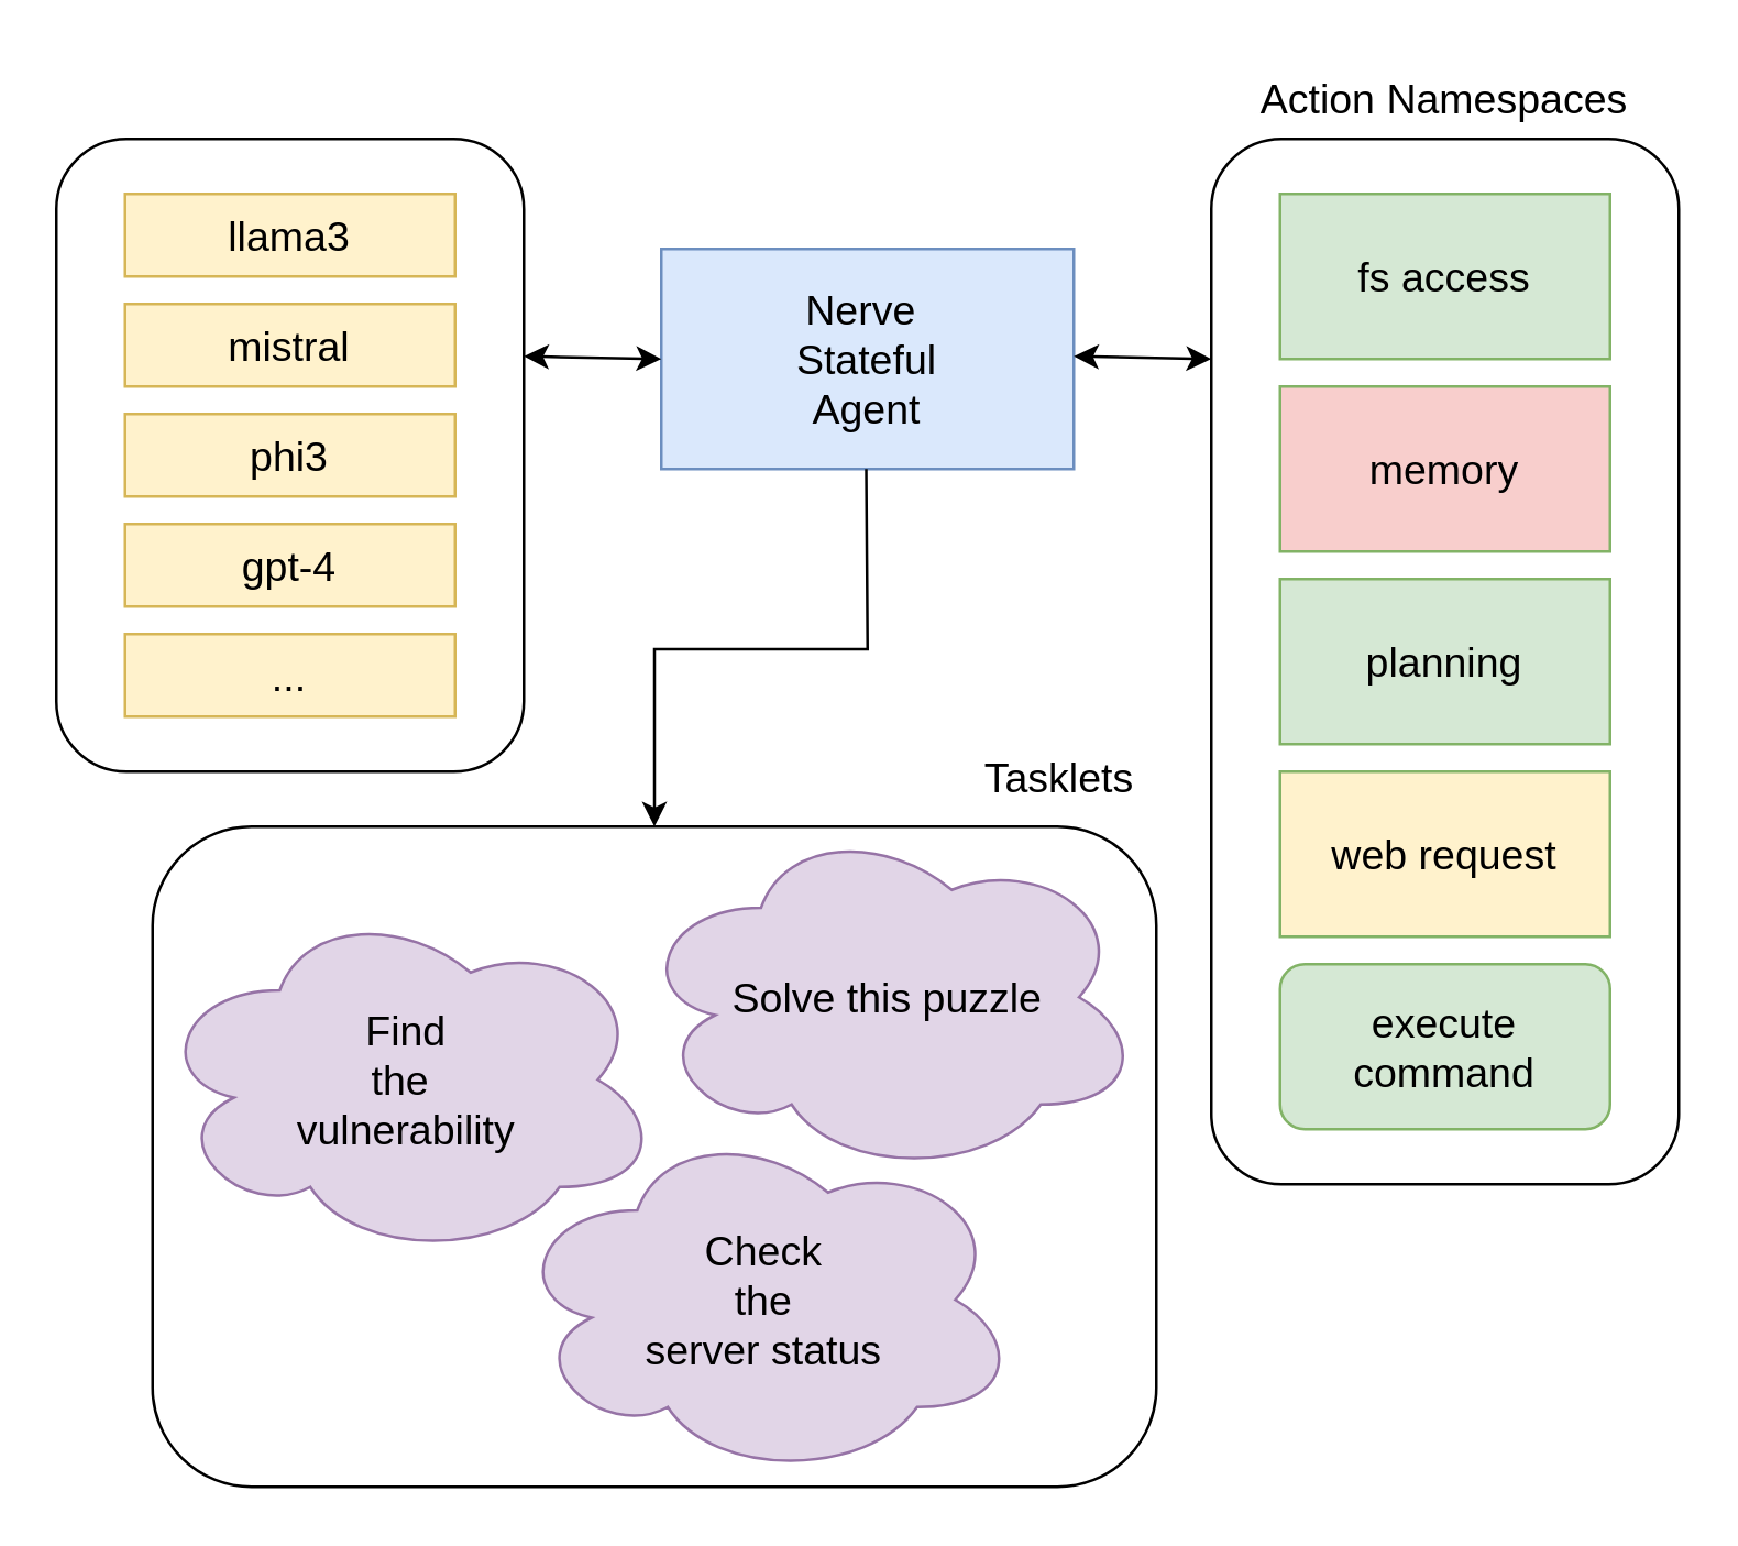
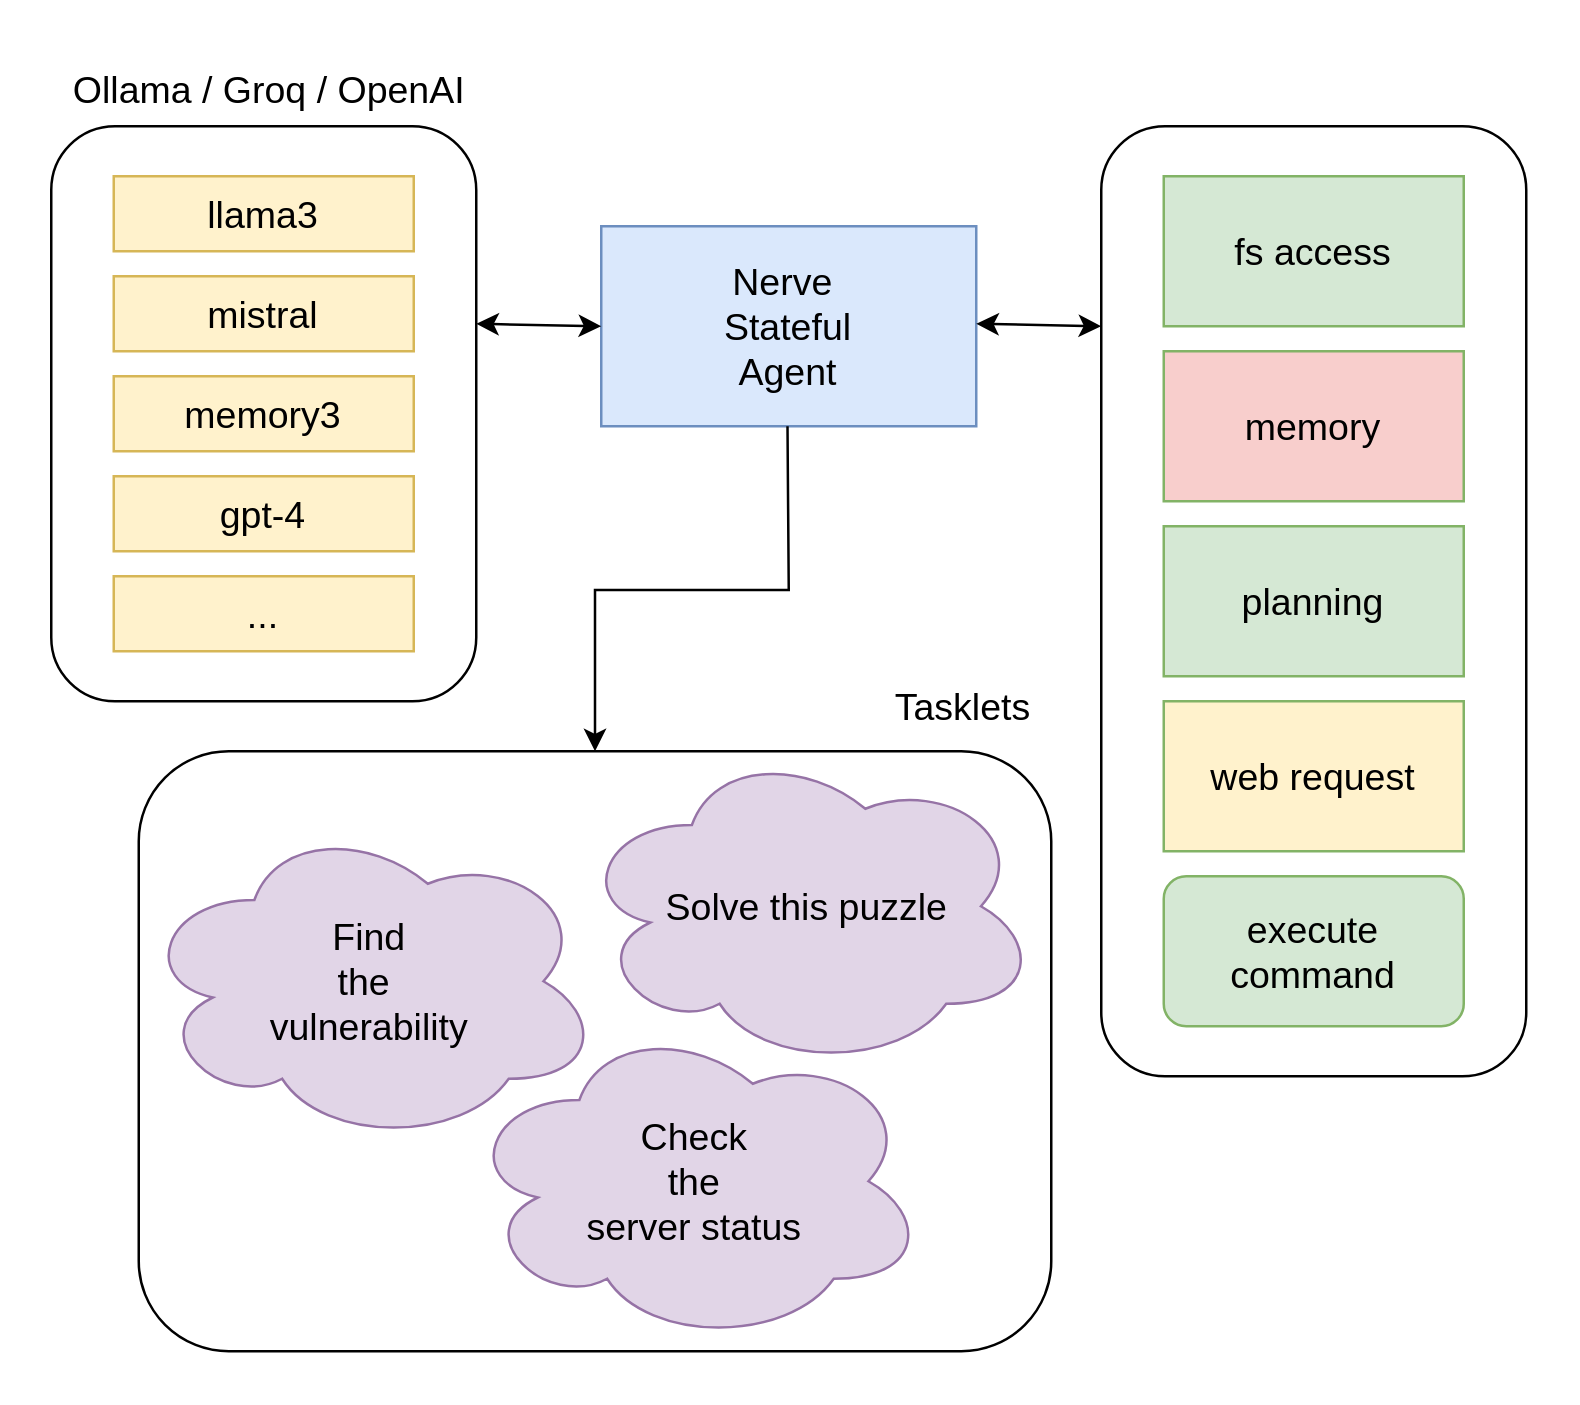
  <mxCell id="0" />
  <mxCell id="1" parent="0" />
  <mxCell id="2" value="" style="rounded=1;whiteSpace=wrap;html=1;" parent="1" vertex="1"><mxGeometry x="55" y="300" width="365" height="240" as="geometry" /></mxCell>
  <mxCell id="3" value="" style="rounded=1;whiteSpace=wrap;html=1;" parent="1" vertex="1"><mxGeometry x="20" y="50" width="170" height="230" as="geometry" /></mxCell>
  <mxCell id="4" value="" style="rounded=1;whiteSpace=wrap;html=1;" parent="1" vertex="1"><mxGeometry x="440" y="50" width="170" height="380" as="geometry" /></mxCell>
  <mxCell id="5" value="&lt;font style=&quot;font-size: 15px;&quot;&gt;Nerve&amp;nbsp;&lt;/font&gt;&lt;div&gt;&lt;font style=&quot;font-size: 15px;&quot;&gt;Stateful&lt;/font&gt;&lt;/div&gt;&lt;div&gt;&lt;font style=&quot;font-size: 15px;&quot;&gt;Agent&lt;/font&gt;&lt;/div&gt;" style="rounded=0;whiteSpace=wrap;html=1;fillColor=#dae8fc;strokeColor=#6c8ebf;" parent="1" vertex="1"><mxGeometry x="240" y="90" width="150" height="80" as="geometry" /></mxCell>
  <mxCell id="6" value="&lt;font style=&quot;font-size: 15px;&quot;&gt;fs access&lt;/font&gt;" style="rounded=0;whiteSpace=wrap;html=1;fillColor=#d5e8d4;strokeColor=#82b366;" parent="1" vertex="1"><mxGeometry x="465" y="70" width="120" height="60" as="geometry" /></mxCell>
  <mxCell id="7" value="&lt;font style=&quot;font-size: 15px;&quot;&gt;memory&lt;/font&gt;" style="rounded=0;whiteSpace=wrap;html=1;fillColor=#f8cecc;strokeColor=#82b366;" parent="1" vertex="1"><mxGeometry x="465" y="140" width="120" height="60" as="geometry" /></mxCell>
  <mxCell id="8" value="&lt;font style=&quot;font-size: 15px;&quot;&gt;planning&lt;/font&gt;" style="rounded=0;whiteSpace=wrap;html=1;fillColor=#d5e8d4;strokeColor=#82b366;" parent="1" vertex="1"><mxGeometry x="465" y="210" width="120" height="60" as="geometry" /></mxCell>
  <mxCell id="9" value="&lt;font style=&quot;font-size: 15px;&quot;&gt;web request&lt;/font&gt;" style="rounded=0;whiteSpace=wrap;html=1;fillColor=#fff2cc;strokeColor=#82b366;" parent="1" vertex="1"><mxGeometry x="465" y="280" width="120" height="60" as="geometry" /></mxCell>
  <mxCell id="10" value="&lt;font style=&quot;font-size: 15px;&quot;&gt;execute command&lt;/font&gt;" style="whiteSpace=wrap;html=1;fillColor=#d5e8d4;strokeColor=#82b366;rounded=1;" parent="1" vertex="1"><mxGeometry x="465" y="350" width="120" height="60" as="geometry" /></mxCell>
- <mxCell id="11" value="Action Namespaces" style="text;html=1;align=center;verticalAlign=middle;whiteSpace=wrap;rounded=0;fontSize=15;fontStyle=0" parent="1" vertex="1"><mxGeometry x="450" y="20" width="150" height="30" as="geometry" /></mxCell>
+ <mxCell id="12" value="Ollama / Groq / OpenAI" style="text;html=1;align=center;verticalAlign=middle;whiteSpace=wrap;rounded=0;fontSize=15;fontStyle=0" parent="1" vertex="1"><mxGeometry x="25" y="20" width="165" height="30" as="geometry" /></mxCell>
  <mxCell id="13" value="&lt;font style=&quot;font-size: 15px;&quot;&gt;llama3&lt;/font&gt;" style="rounded=0;whiteSpace=wrap;html=1;fillColor=#fff2cc;strokeColor=#d6b656;" parent="1" vertex="1"><mxGeometry x="45" y="70" width="120" height="30" as="geometry" /></mxCell>
  <mxCell id="14" value="&lt;font style=&quot;font-size: 15px;&quot;&gt;mistral&lt;/font&gt;" style="rounded=0;whiteSpace=wrap;html=1;fillColor=#fff2cc;strokeColor=#d6b656;" parent="1" vertex="1"><mxGeometry x="45" y="110" width="120" height="30" as="geometry" /></mxCell>
- <mxCell id="15" value="&lt;font style=&quot;font-size: 15px;&quot;&gt;phi3&lt;/font&gt;" style="rounded=0;whiteSpace=wrap;html=1;fillColor=#fff2cc;strokeColor=#d6b656;" parent="1" vertex="1"><mxGeometry x="45" y="150" width="120" height="30" as="geometry" /></mxCell>
+ <mxCell id="15" value="&lt;font style=&quot;font-size: 15px;&quot;&gt;memory3&lt;/font&gt;" style="rounded=0;whiteSpace=wrap;html=1;fillColor=#fff2cc;strokeColor=#d6b656;" parent="1" vertex="1"><mxGeometry x="45" y="150" width="120" height="30" as="geometry" /></mxCell>
  <mxCell id="16" value="&lt;font style=&quot;font-size: 15px;&quot;&gt;...&lt;/font&gt;" style="rounded=0;whiteSpace=wrap;html=1;fillColor=#fff2cc;strokeColor=#d6b656;" parent="1" vertex="1"><mxGeometry x="45" y="230" width="120" height="30" as="geometry" /></mxCell>
  <mxCell id="17" value="&lt;font style=&quot;font-size: 15px;&quot;&gt;Find&lt;/font&gt;&lt;div style=&quot;font-size: 15px;&quot;&gt;&lt;font style=&quot;font-size: 15px;&quot;&gt;the&amp;nbsp;&lt;/font&gt;&lt;/div&gt;&lt;div style=&quot;font-size: 15px;&quot;&gt;&lt;font style=&quot;font-size: 15px;&quot;&gt;vulnerability&lt;/font&gt;&lt;/div&gt;" style="ellipse;shape=cloud;whiteSpace=wrap;html=1;fillColor=#e1d5e7;strokeColor=#9673a6;" parent="1" vertex="1"><mxGeometry x="55" y="327" width="185" height="130" as="geometry" /></mxCell>
  <mxCell id="18" value="&lt;span style=&quot;font-size: 15px;&quot;&gt;Check&lt;/span&gt;&lt;div&gt;&lt;span style=&quot;font-size: 15px;&quot;&gt;the&lt;/span&gt;&lt;/div&gt;&lt;div&gt;&lt;span style=&quot;font-size: 15px;&quot;&gt;server status&lt;/span&gt;&lt;/div&gt;" style="ellipse;shape=cloud;whiteSpace=wrap;html=1;fillColor=#e1d5e7;strokeColor=#9673a6;" parent="1" vertex="1"><mxGeometry x="185" y="407" width="185" height="130" as="geometry" /></mxCell>
  <mxCell id="19" value="&lt;span style=&quot;font-size: 15px;&quot;&gt;Solve this puzzle&lt;/span&gt;" style="ellipse;shape=cloud;whiteSpace=wrap;html=1;fillColor=#e1d5e7;strokeColor=#9673a6;" parent="1" vertex="1"><mxGeometry x="230" y="297" width="185" height="130" as="geometry" /></mxCell>
  <mxCell id="20" value="Tasklets" style="text;html=1;align=center;verticalAlign=middle;whiteSpace=wrap;rounded=0;fontSize=15;fontStyle=0" parent="1" vertex="1"><mxGeometry x="310" y="267" width="150" height="30" as="geometry" /></mxCell>
  <mxCell id="21" value="" style="endArrow=classic;startArrow=classic;html=1;rounded=0;entryX=0;entryY=0.5;entryDx=0;entryDy=0;" parent="1" target="5" edge="1"><mxGeometry width="50" height="50" relative="1" as="geometry"><mxPoint x="190" y="129" as="sourcePoint" /><mxPoint x="235" y="129" as="targetPoint" /></mxGeometry></mxCell>
  <mxCell id="22" value="" style="endArrow=classic;startArrow=classic;html=1;rounded=0;entryX=0;entryY=0.5;entryDx=0;entryDy=0;" parent="1" edge="1"><mxGeometry width="50" height="50" relative="1" as="geometry"><mxPoint x="390" y="129" as="sourcePoint" /><mxPoint x="440" y="130" as="targetPoint" /></mxGeometry></mxCell>
  <mxCell id="23" value="" style="endArrow=classic;startArrow=none;html=1;rounded=0;entryX=0.5;entryY=0;entryDx=0;entryDy=0;edgeStyle=orthogonalEdgeStyle;startFill=0;" parent="1" target="2" edge="1"><mxGeometry width="50" height="50" relative="1" as="geometry"><mxPoint x="314.5" y="170" as="sourcePoint" /><mxPoint x="314.5" y="220" as="targetPoint" /></mxGeometry></mxCell>
  <mxCell id="24" value="&lt;font style=&quot;font-size: 15px;&quot;&gt;gpt-4&lt;/font&gt;" style="rounded=0;whiteSpace=wrap;html=1;fillColor=#fff2cc;strokeColor=#d6b656;" parent="1" vertex="1"><mxGeometry x="45" y="190" width="120" height="30" as="geometry" /></mxCell>
